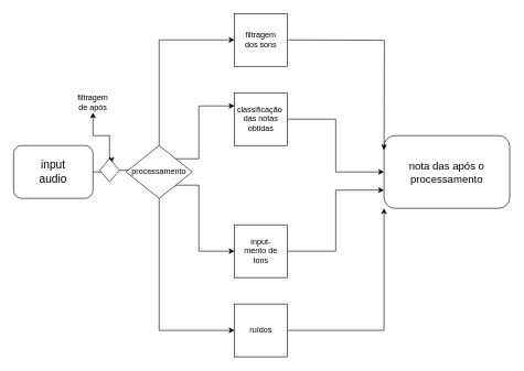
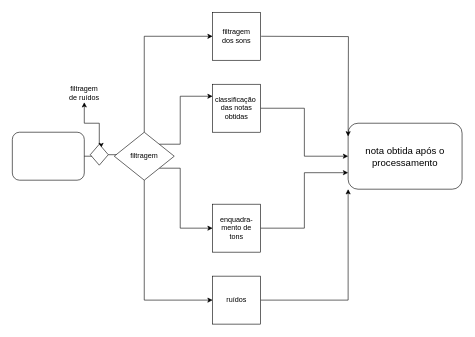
  <mxCell id="0" />
  <mxCell id="1" parent="0" />
  <mxCell id="2" value="" style="edgeStyle=orthogonalEdgeStyle;rounded=0;orthogonalLoop=1;jettySize=auto;html=1;strokeColor=light-dark(#000000,#FF0000);" parent="1" source="25" target="10" edge="1"><mxGeometry relative="1" as="geometry" /></mxCell>
  <mxCell id="3" value="" style="rounded=1;whiteSpace=wrap;html=1;strokeColor=light-dark(#000000,#33FFFF);" parent="1" vertex="1"><mxGeometry y="220" width="120" height="80" as="geometry" x="20" /></mxCell>
- <mxCell id="4" value="input audio" style="text;html=1;align=center;verticalAlign=middle;whiteSpace=wrap;rounded=0;fontSize=17;" parent="1" vertex="1"><mxGeometry x="40" y="240" width="80" height="40" as="geometry" /></mxCell>
  <mxCell id="5" style="edgeStyle=orthogonalEdgeStyle;rounded=0;orthogonalLoop=1;jettySize=auto;html=1;exitX=0.5;exitY=0;exitDx=0;exitDy=0;entryX=0;entryY=0.5;entryDx=0;entryDy=0;strokeColor=light-dark(#000000,#FF3333);fontSize=16;jumpSize=14;" parent="1" source="9" target="11" edge="1"><mxGeometry relative="1" as="geometry"><Array as="points"><mxPoint x="240" y="60" /></Array></mxGeometry></mxCell>
  <mxCell id="6" style="edgeStyle=orthogonalEdgeStyle;rounded=0;orthogonalLoop=1;jettySize=auto;html=1;exitX=0.5;exitY=1;exitDx=0;exitDy=0;entryX=0;entryY=0.5;entryDx=0;entryDy=0;strokeColor=light-dark(#000000,#FF0000);" parent="1" source="9" target="17" edge="1"><mxGeometry relative="1" as="geometry" /></mxCell>
  <mxCell id="7" style="edgeStyle=orthogonalEdgeStyle;rounded=0;orthogonalLoop=1;jettySize=auto;html=1;exitX=1;exitY=1;exitDx=0;exitDy=0;entryX=0;entryY=0.5;entryDx=0;entryDy=0;strokeColor=light-dark(#000000,#FF0000);" edge="1" parent="1" source="9" target="15"><mxGeometry relative="1" as="geometry"><Array as="points"><mxPoint x="300" y="280" /><mxPoint x="300" y="380" /></Array></mxGeometry></mxCell>
  <mxCell id="8" style="edgeStyle=orthogonalEdgeStyle;rounded=0;orthogonalLoop=1;jettySize=auto;html=1;exitX=1;exitY=0;exitDx=0;exitDy=0;entryX=0;entryY=0.25;entryDx=0;entryDy=0;strokeColor=light-dark(#000000,#FF3333);" edge="1" parent="1" source="9" target="13"><mxGeometry relative="1" as="geometry"><Array as="points"><mxPoint x="300" y="240" /><mxPoint x="300" y="160" /></Array></mxGeometry></mxCell>
  <mxCell id="9" value="" style="rhombus;whiteSpace=wrap;html=1;strokeColor=light-dark(#000000,#FF99CC);" parent="1" vertex="1"><mxGeometry x="190" y="220" width="100" height="80" as="geometry" /></mxCell>
- <mxCell id="10" value="processamento" style="text;html=1;align=center;verticalAlign=middle;whiteSpace=wrap;rounded=0;" parent="1" vertex="1"><mxGeometry x="210" y="245" width="60" height="30" as="geometry" /></mxCell>
+ <mxCell id="10" value="filtragem" style="text;html=1;align=center;verticalAlign=middle;whiteSpace=wrap;rounded=0;" parent="1" vertex="1"><mxGeometry x="210" y="245" width="60" height="30" as="geometry" /></mxCell>
  <mxCell id="11" value="" style="whiteSpace=wrap;html=1;aspect=fixed;strokeColor=light-dark(#000000,#FFFF00);" parent="1" vertex="1"><mxGeometry x="354" width="80" height="80" as="geometry" y="20" /></mxCell>
  <mxCell id="12" style="edgeStyle=orthogonalEdgeStyle;rounded=0;orthogonalLoop=1;jettySize=auto;html=1;exitX=1;exitY=0.5;exitDx=0;exitDy=0;entryX=0;entryY=0.5;entryDx=0;entryDy=0;strokeColor=light-dark(#000000,#00FF00);" edge="1" parent="1" source="13" target="27"><mxGeometry relative="1" as="geometry" /></mxCell>
  <mxCell id="13" value="" style="whiteSpace=wrap;html=1;aspect=fixed;strokeColor=light-dark(#000000,#FFFF33);" parent="1" vertex="1"><mxGeometry x="354" y="140" width="80" height="80" as="geometry" /></mxCell>
  <mxCell id="14" style="edgeStyle=orthogonalEdgeStyle;rounded=0;orthogonalLoop=1;jettySize=auto;html=1;exitX=1;exitY=0.5;exitDx=0;exitDy=0;entryX=0;entryY=0.75;entryDx=0;entryDy=0;strokeColor=light-dark(#000000,#00FF00);" edge="1" parent="1" source="15" target="27"><mxGeometry relative="1" as="geometry" /></mxCell>
  <mxCell id="15" value="" style="whiteSpace=wrap;html=1;aspect=fixed;strokeColor=light-dark(#000000,#FFFF00);" parent="1" vertex="1"><mxGeometry x="354" y="340" width="80" height="80" as="geometry" /></mxCell>
  <mxCell id="16" style="edgeStyle=orthogonalEdgeStyle;rounded=0;orthogonalLoop=1;jettySize=auto;html=1;exitX=1;exitY=0.5;exitDx=0;exitDy=0;entryX=0;entryY=1;entryDx=0;entryDy=0;strokeColor=light-dark(#000000,#00FF00);" edge="1" parent="1" source="17" target="27"><mxGeometry relative="1" as="geometry" /></mxCell>
  <mxCell id="17" value="" style="whiteSpace=wrap;html=1;aspect=fixed;strokeColor=light-dark(#000000,#FFFF00);" parent="1" vertex="1"><mxGeometry x="354" y="460" width="80" height="80" as="geometry" /></mxCell>
  <mxCell id="18" value="filtragem dos sons" style="text;html=1;align=center;verticalAlign=middle;whiteSpace=wrap;rounded=0;" vertex="1" parent="1"><mxGeometry x="364" y="45" width="60" height="30" as="geometry" /></mxCell>
  <mxCell id="19" value="classificação&amp;nbsp;&lt;div&gt;das notas obtidas&lt;/div&gt;" style="text;html=1;align=center;verticalAlign=middle;whiteSpace=wrap;rounded=0;" vertex="1" parent="1"><mxGeometry x="364" y="165" width="60" height="30" as="geometry" /></mxCell>
- <mxCell id="20" value="input-&lt;div&gt;mento de tons&lt;/div&gt;" style="text;html=1;align=center;verticalAlign=middle;whiteSpace=wrap;rounded=0;" vertex="1" parent="1"><mxGeometry x="364" y="365" width="60" height="30" as="geometry" /></mxCell>
+ <mxCell id="20" value="enquadra-&lt;div&gt;mento de tons&lt;/div&gt;" style="text;html=1;align=center;verticalAlign=middle;whiteSpace=wrap;rounded=0;" vertex="1" parent="1"><mxGeometry x="364" y="365" width="60" height="30" as="geometry" /></mxCell>
  <mxCell id="21" value="ruídos" style="text;html=1;align=center;verticalAlign=middle;whiteSpace=wrap;rounded=0;" vertex="1" parent="1"><mxGeometry x="364" y="485" width="60" height="30" as="geometry" /></mxCell>
  <mxCell id="22" style="edgeStyle=orthogonalEdgeStyle;rounded=0;orthogonalLoop=1;jettySize=auto;html=1;exitX=0.5;exitY=0;exitDx=0;exitDy=0;entryX=0.6;entryY=0.18;entryDx=0;entryDy=0;entryPerimeter=0;" edge="1" parent="1" source="25" target="25"><mxGeometry relative="1" as="geometry" /></mxCell>
  <mxCell id="23" value="" style="edgeStyle=orthogonalEdgeStyle;rounded=0;orthogonalLoop=1;jettySize=auto;html=1;strokeColor=light-dark(#000000,#FF0000);" edge="1" parent="1" source="3" target="25"><mxGeometry relative="1" as="geometry"><mxPoint x="140" y="260" as="sourcePoint" /><mxPoint x="210" y="260" as="targetPoint" /></mxGeometry></mxCell>
  <mxCell id="24" style="edgeStyle=orthogonalEdgeStyle;rounded=0;orthogonalLoop=1;jettySize=auto;html=1;exitX=0.5;exitY=0;exitDx=0;exitDy=0;entryX=0.5;entryY=1;entryDx=0;entryDy=0;" edge="1" parent="1" source="25" target="26"><mxGeometry relative="1" as="geometry" /></mxCell>
  <mxCell id="25" value="" style="rhombus;whiteSpace=wrap;html=1;strokeColor=light-dark(#000000,#00FF00);fillColor=light-dark(#FFFFFF,#FFFF33);" vertex="1" parent="1"><mxGeometry x="150" y="240" width="30" height="35" as="geometry" /></mxCell>
- <mxCell id="26" value="filtragem de após" style="text;html=1;align=center;verticalAlign=middle;whiteSpace=wrap;rounded=0;" vertex="1" parent="1"><mxGeometry x="110" y="140" width="60" height="30" as="geometry" /></mxCell>
+ <mxCell id="26" value="filtragem de ruídos" style="text;html=1;align=center;verticalAlign=middle;whiteSpace=wrap;rounded=0;" vertex="1" parent="1"><mxGeometry x="110" y="140" width="60" height="30" as="geometry" /></mxCell>
  <mxCell id="27" value="" style="rounded=1;whiteSpace=wrap;html=1;strokeColor=light-dark(#000000,#FF33FF);" vertex="1" parent="1"><mxGeometry x="580" y="205" width="190" height="110" as="geometry" /></mxCell>
  <mxCell id="28" style="edgeStyle=orthogonalEdgeStyle;rounded=0;orthogonalLoop=1;jettySize=auto;html=1;exitX=1;exitY=0.5;exitDx=0;exitDy=0;entryX=-0.005;entryY=0.2;entryDx=0;entryDy=0;entryPerimeter=0;strokeColor=light-dark(#000000,#00FF00);" edge="1" parent="1"><mxGeometry relative="1" as="geometry"><mxPoint x="434.95" y="60" as="sourcePoint" /><mxPoint x="580" y="227" as="targetPoint" /></mxGeometry></mxCell>
- <mxCell id="29" value="&lt;font style=&quot;font-size: 16px;&quot;&gt;nota das após o processamento&lt;/font&gt;" style="text;html=1;align=center;verticalAlign=middle;whiteSpace=wrap;rounded=0;" vertex="1" parent="1"><mxGeometry x="590" y="210" width="170" height="100" as="geometry" /></mxCell>
+ <mxCell id="29" value="&lt;font style=&quot;font-size: 16px;&quot;&gt;nota obtida após o processamento&lt;/font&gt;" style="text;html=1;align=center;verticalAlign=middle;whiteSpace=wrap;rounded=0;" vertex="1" parent="1"><mxGeometry x="590" y="210" width="170" height="100" as="geometry" /></mxCell>
